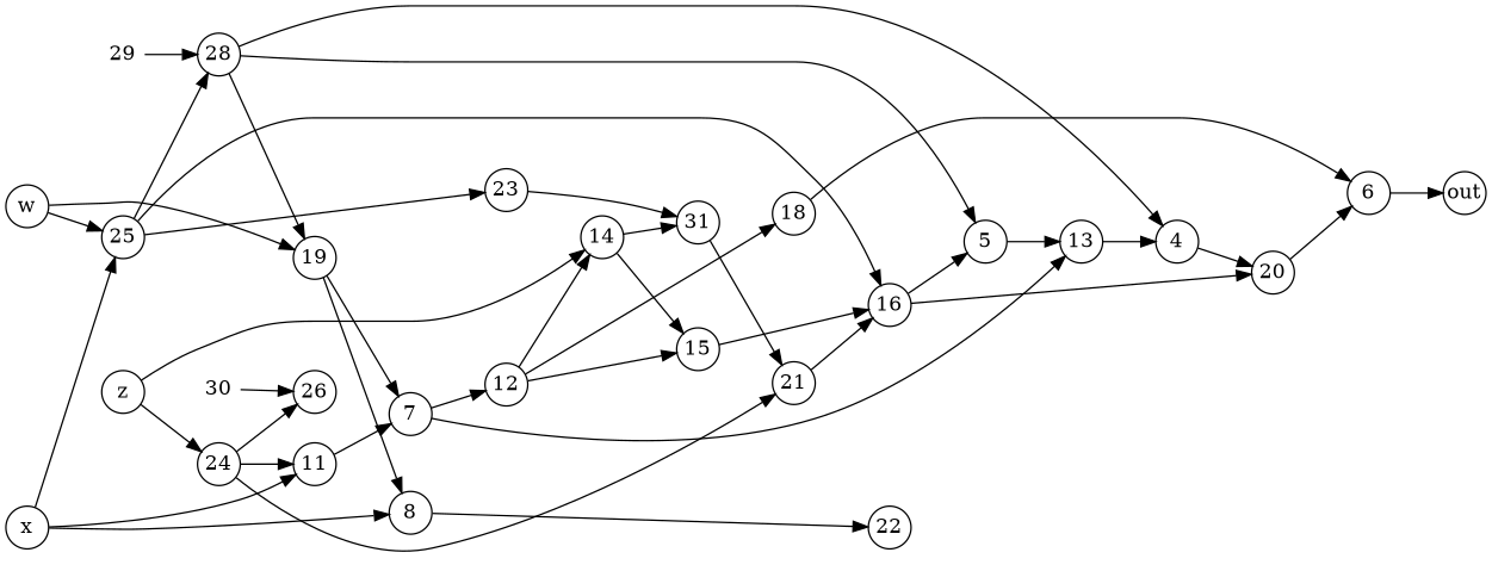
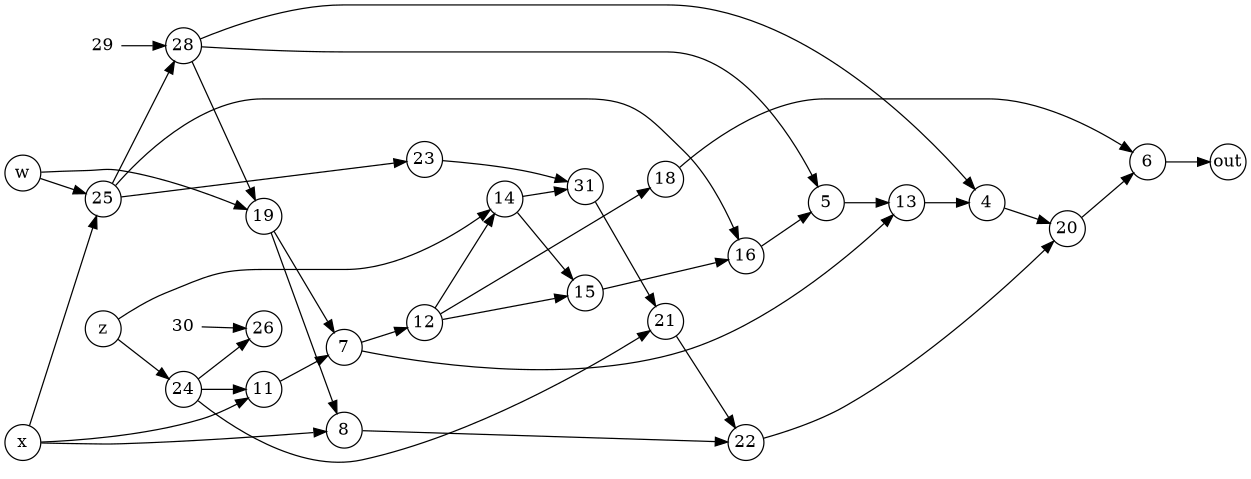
  digraph {
    rankdir=LR
    node [fixedsize=true shape=circle]
    n1 [label=x width=.4]
    11 [width=.4]
    8 [width=.4]
    25 [width=.4]
    7 [width=.4]
    22 [width=.4]
    28 [width=.4]
    16 [width=.4]
    23 [width=.4]
    24 [width=.4]
    21 [width=.4]
    26 [width=.4]
    12 [width=.4]
    14 [width=.4]
    18 [width=.4]
    n16 [label=15 width=.4]
    n17 [label=z width=.4]
    31 [width=.4]
    n19 [label=w width=.4]
    19 [width=.4]
    n21 [label=out width=.4]
    13 [width=.4]
    4 [width=.4]
    20 [width=.4]
    6 [width=.4]
    5 [width=.4]
    30 [shape=none width=.4]
    29 [shape=none width=.4]
    n1 -> 11
    n1 -> 8
    n1 -> 25
    11 -> 7
    8 -> 22
    25 -> 28
    25 -> 16
    25 -> 23
    7 -> 12
    7 -> 13
-   16 -> 20
+   22 -> 20
    28 -> 19
    28 -> 4
    28 -> 5
    16 -> 5
    23 -> 31
    24 -> 11
    24 -> 21
    24 -> 26
-   21 -> 16
+   21 -> 22
    12 -> 14
    12 -> 18
    12 -> n16
    14 -> n16
    14 -> 31
    18 -> 6
    n16 -> 16
    n17 -> 24
    n17 -> 14
    31 -> 21
    n19 -> 25
    n19 -> 19
    19 -> 8
    19 -> 7
    13 -> 4
    4 -> 20
    20 -> 6
    6 -> n21
    5 -> 13
    30 -> 26
    29 -> 28
  }
